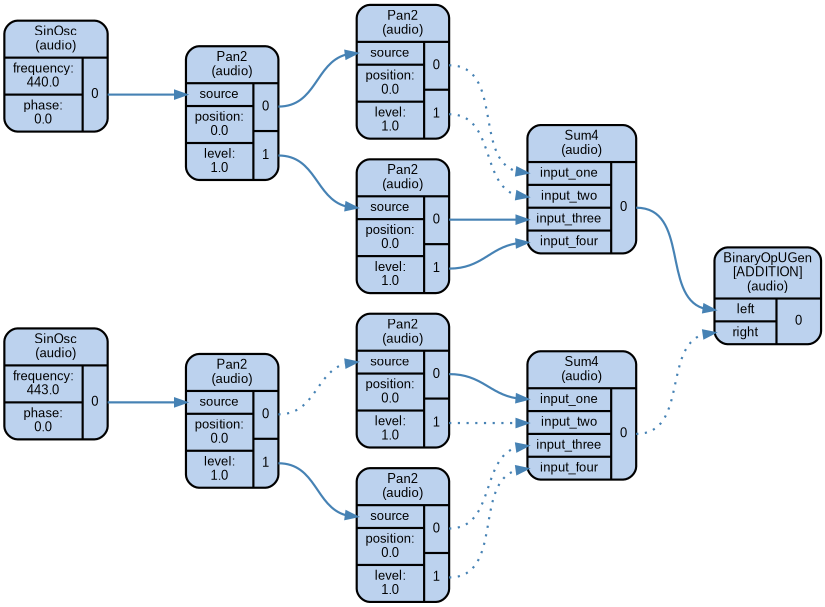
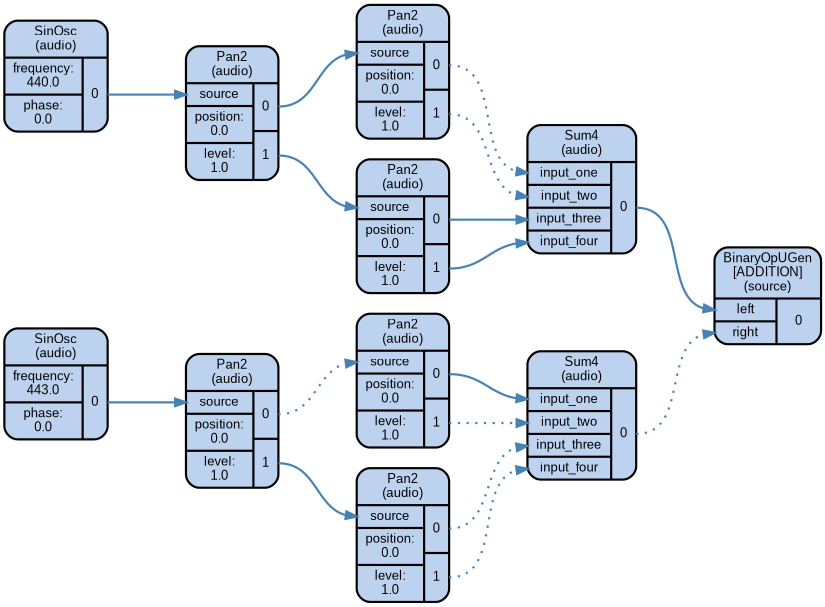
  digraph {
    color=lightslategrey
    fontname=Arial
    penwidth=2
    rankdir=LR
    ranksep=1
    splines=spline
    style="dotted, rounded"
    node [fillcolor=lightsteelblue2 fontname=Arial fontsize=12 penwidth=2 shape=Mrecord style="filled, rounded"]
    edge [color=steelblue headport="f_1_0_0:w" penwidth=2 tailport="f_1_1_0:e" style=dotted]
    n1 [label="<f_0> SinOsc\n(audio) | { { <f_1_0_0> frequency:\n440.0 | <f_1_0_1> phase:\n0.0 } | { <f_1_1_0> 0 } }"]
    n2 [label="<f_0> Pan2\n(audio) | { { <f_1_0_0> source | <f_1_0_1> position:\n0.0 | <f_1_0_2> level:\n1.0 } | { <f_1_1_0> 0 | <f_1_1_1> 1 } }"]
    n3 [label="<f_0> Pan2\n(audio) | { { <f_1_0_0> source | <f_1_0_1> position:\n0.0 | <f_1_0_2> level:\n1.0 } | { <f_1_1_0> 0 | <f_1_1_1> 1 } }"]
    n4 [label="<f_0> Pan2\n(audio) | { { <f_1_0_0> source | <f_1_0_1> position:\n0.0 | <f_1_0_2> level:\n1.0 } | { <f_1_1_0> 0 | <f_1_1_1> 1 } }"]
-   n5 [label="<f_0> BinaryOpUGen\n[ADDITION]\n(audio) | { { <f_1_0_0> left | <f_1_0_1> right } | { <f_1_1_0> 0 } }"]
+   n5 [label="<f_0> BinaryOpUGen\n[ADDITION]\n(source) | { { <f_1_0_0> left | <f_1_0_1> right } | { <f_1_1_0> 0 } }"]
    n6 [label="<f_0> Sum4\n(audio) | { { <f_1_0_0> input_one | <f_1_0_1> input_two | <f_1_0_2> input_three | <f_1_0_3> input_four } | { <f_1_1_0> 0 } }"]
    n7 [label="<f_0> SinOsc\n(audio) | { { <f_1_0_0> frequency:\n443.0 | <f_1_0_1> phase:\n0.0 } | { <f_1_1_0> 0 } }"]
    n8 [label="<f_0> Pan2\n(audio) | { { <f_1_0_0> source | <f_1_0_1> position:\n0.0 | <f_1_0_2> level:\n1.0 } | { <f_1_1_0> 0 | <f_1_1_1> 1 } }"]
    n9 [label="<f_0> Pan2\n(audio) | { { <f_1_0_0> source | <f_1_0_1> position:\n0.0 | <f_1_0_2> level:\n1.0 } | { <f_1_1_0> 0 | <f_1_1_1> 1 } }"]
    n10 [label="<f_0> Pan2\n(audio) | { { <f_1_0_0> source | <f_1_0_1> position:\n0.0 | <f_1_0_2> level:\n1.0 } | { <f_1_1_0> 0 | <f_1_1_1> 1 } }"]
    n11 [label="<f_0> Sum4\n(audio) | { { <f_1_0_0> input_one | <f_1_0_1> input_two | <f_1_0_2> input_three | <f_1_0_3> input_four } | { <f_1_1_0> 0 } }"]
    n1 -> n2 [style=bold]
    n2 -> n3 [style=bold]
    n2 -> n4 [tailport="f_1_1_1:e" style=bold]
    n3 -> n6
    n3 -> n6 [headport="f_1_0_1:w" tailport="f_1_1_1:e"]
    n4 -> n6 [headport="f_1_0_2:w" style=bold]
    n4 -> n6 [headport="f_1_0_3:w" tailport="f_1_1_1:e" style=solid]
    n6 -> n5 [style=solid]
    n7 -> n8 [style=bold]
    n8 -> n9
    n8 -> n10 [tailport="f_1_1_1:e" style=solid]
    n9 -> n11 [style=solid]
    n9 -> n11 [headport="f_1_0_1:w" tailport="f_1_1_1:e"]
    n10 -> n11 [headport="f_1_0_2:w"]
    n10 -> n11 [headport="f_1_0_3:w" tailport="f_1_1_1:e"]
    n11 -> n5 [headport="f_1_0_1:w"]
  }
